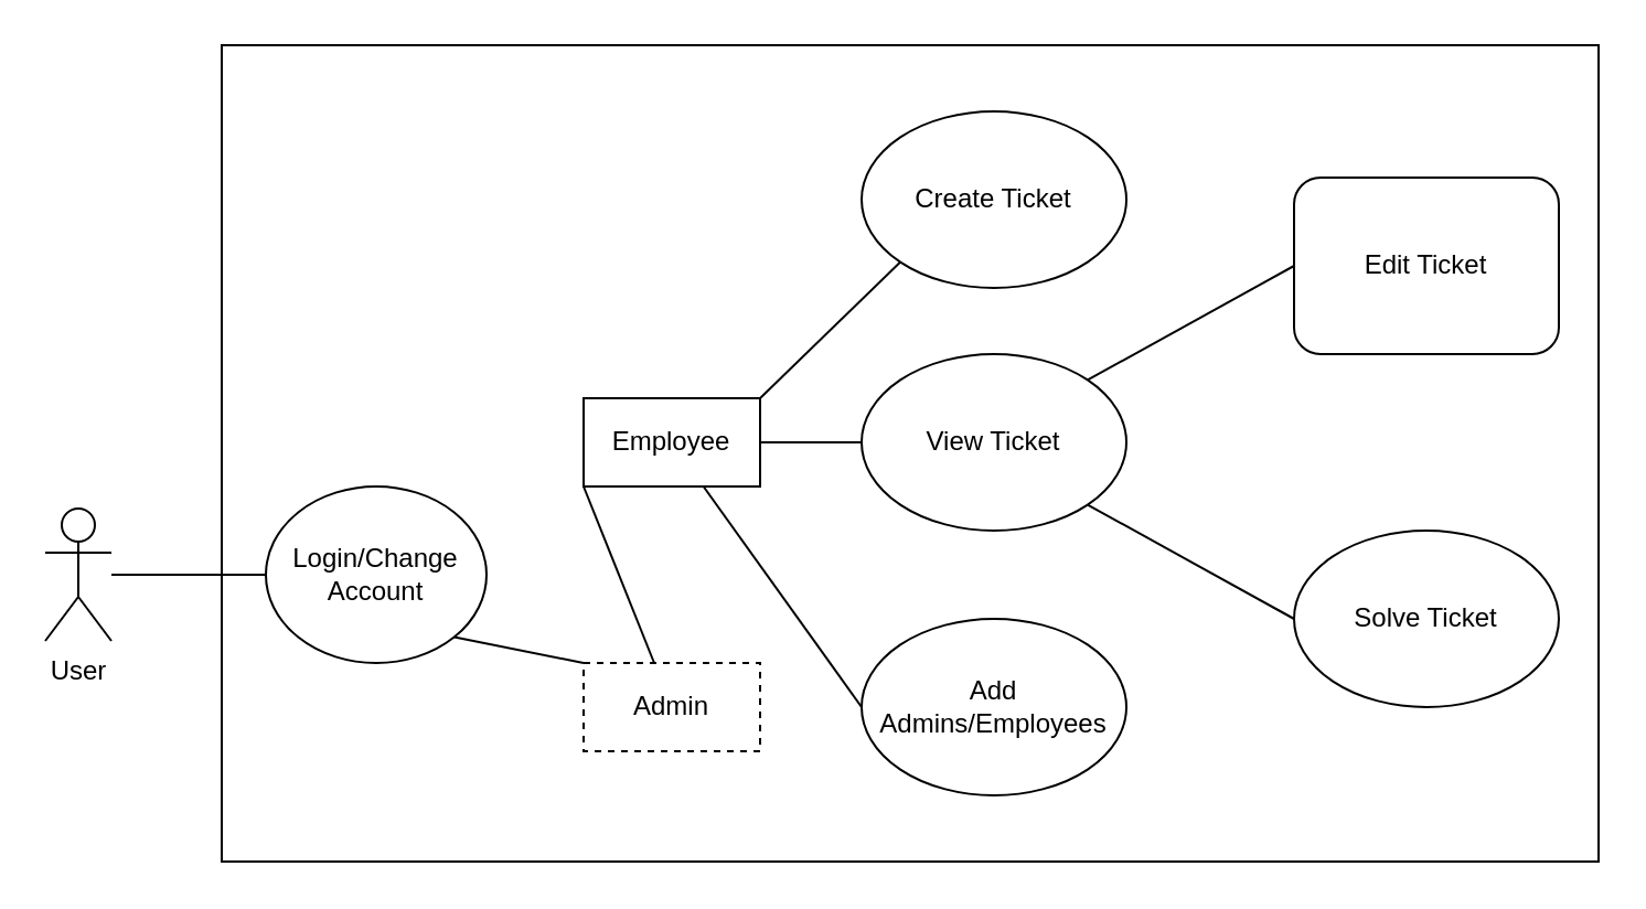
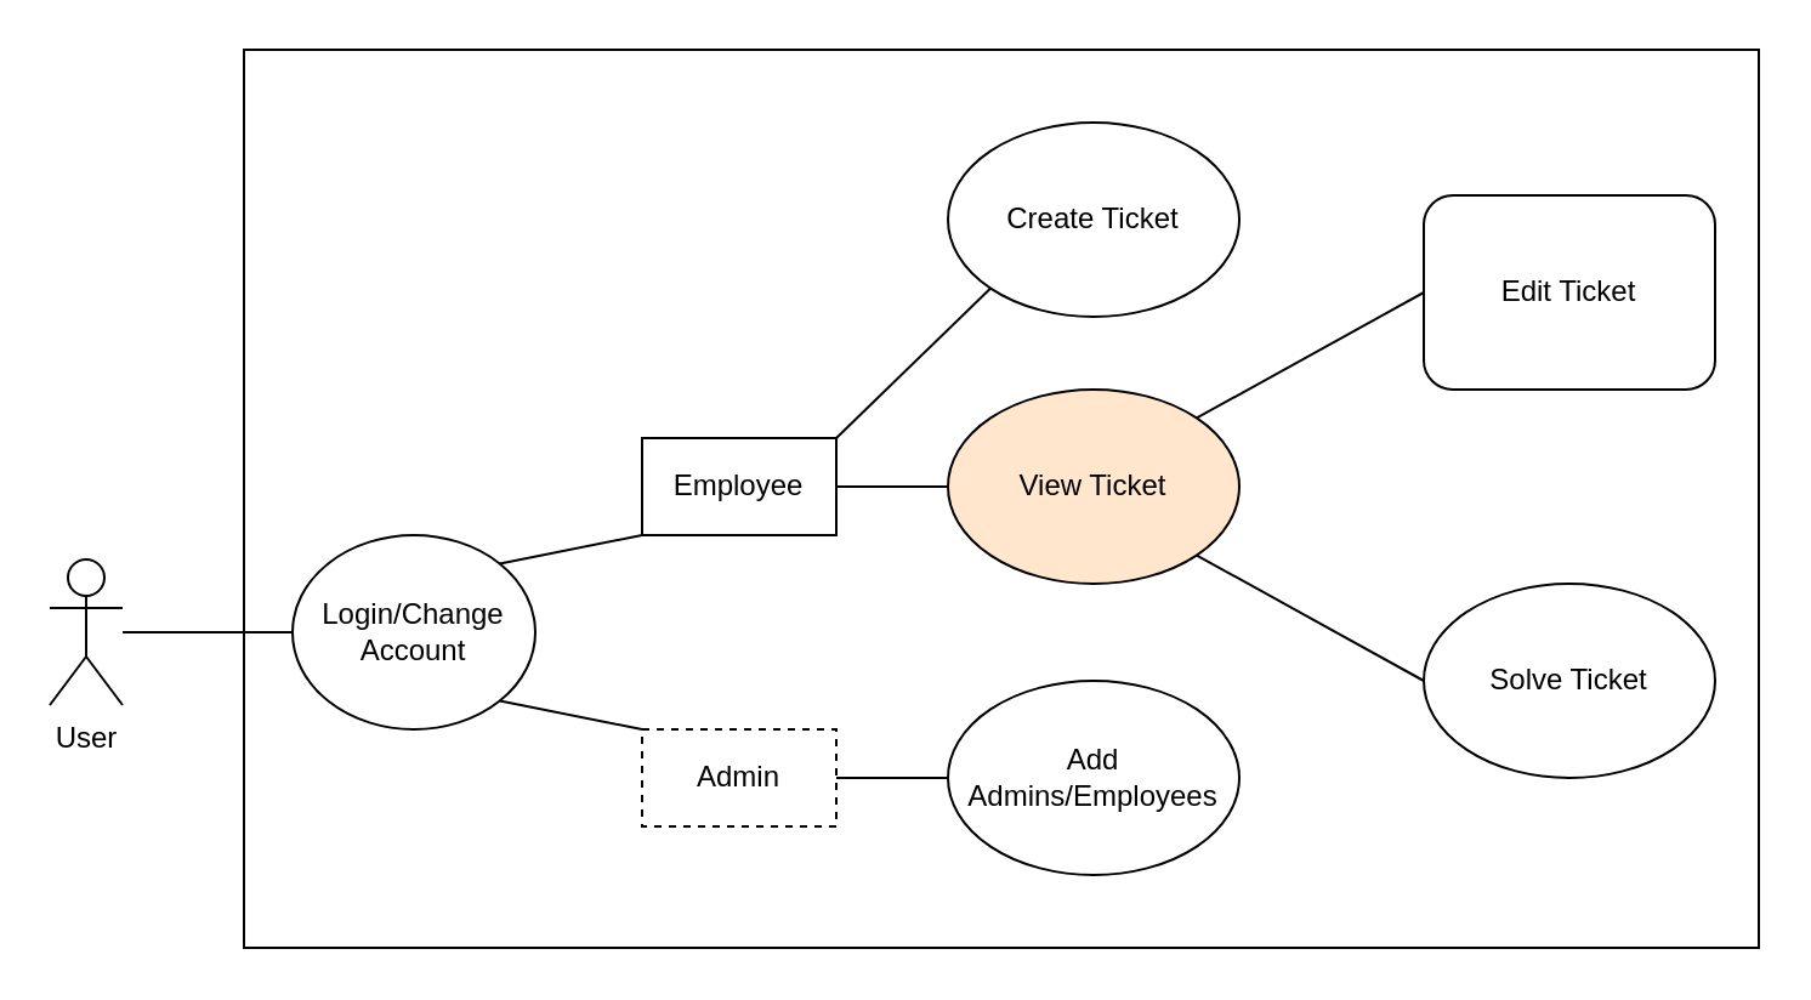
  <mxCell id="0" />
  <mxCell id="1" parent="0" />
  <mxCell id="2" value="" style="rounded=0;whiteSpace=wrap;html=1;" parent="1" vertex="1"><mxGeometry x="100" y="20" width="624" height="370" as="geometry" /></mxCell>
  <mxCell id="3" value="User&lt;br&gt;" style="shape=umlActor;verticalLabelPosition=bottom;verticalAlign=top;html=1;outlineConnect=0;" parent="1" vertex="1"><mxGeometry x="20" y="230" width="30" height="60" as="geometry" /></mxCell>
  <mxCell id="4" value="Add Admins/Employees" style="ellipse;whiteSpace=wrap;html=1;" parent="1" vertex="1"><mxGeometry x="390" y="280" width="120" height="80" as="geometry" /></mxCell>
  <mxCell id="5" value="Login/Change Account" style="ellipse;whiteSpace=wrap;html=1;" parent="1" vertex="1"><mxGeometry x="120" y="220" width="100" height="80" as="geometry" /></mxCell>
  <mxCell id="6" value="Solve Ticket" style="ellipse;whiteSpace=wrap;html=1;" parent="1" vertex="1"><mxGeometry x="586" y="240" width="120" height="80" as="geometry" /></mxCell>
  <mxCell id="7" value="Create Ticket" style="ellipse;whiteSpace=wrap;html=1;" parent="1" vertex="1"><mxGeometry x="390" y="50" width="120" height="80" as="geometry" /></mxCell>
- <mxCell id="8" value="View Ticket" style="ellipse;whiteSpace=wrap;html=1;" parent="1" vertex="1"><mxGeometry x="390" y="160" width="120" height="80" as="geometry" /></mxCell>
+ <mxCell id="8" value="View Ticket" style="ellipse;whiteSpace=wrap;html=1;fillColor=#ffe6cc;" parent="1" vertex="1"><mxGeometry x="390" y="160" width="120" height="80" as="geometry" /></mxCell>
  <mxCell id="9" value="Edit Ticket" style="whiteSpace=wrap;html=1;rounded=1;" parent="1" vertex="1"><mxGeometry x="586" y="80" width="120" height="80" as="geometry" /></mxCell>
  <mxCell id="10" value="" style="endArrow=none;html=1;exitX=0;exitY=0.5;exitDx=0;exitDy=0;" parent="1" source="5" target="3" edge="1"><mxGeometry width="50" height="50" relative="1" as="geometry"><mxPoint x="380" y="310" as="sourcePoint" /><mxPoint x="430" y="260" as="targetPoint" /></mxGeometry></mxCell>
  <mxCell id="11" value="" style="endArrow=none;html=1;entryX=1;entryY=0;entryDx=0;entryDy=0;exitX=0;exitY=0.5;exitDx=0;exitDy=0;" parent="1" source="9" target="8" edge="1"><mxGeometry width="50" height="50" relative="1" as="geometry"><mxPoint x="426" y="330" as="sourcePoint" /><mxPoint x="476" y="280" as="targetPoint" /></mxGeometry></mxCell>
  <mxCell id="12" value="" style="endArrow=none;html=1;exitX=0;exitY=0.5;exitDx=0;exitDy=0;entryX=1;entryY=1;entryDx=0;entryDy=0;" parent="1" source="6" target="8" edge="1"><mxGeometry width="50" height="50" relative="1" as="geometry"><mxPoint x="426" y="200" as="sourcePoint" /><mxPoint x="476" y="150" as="targetPoint" /></mxGeometry></mxCell>
  <mxCell id="13" value="Admin" style="rounded=0;whiteSpace=wrap;html=1;dashed=1;" vertex="1" parent="1"><mxGeometry x="264" y="300" width="80" height="40" as="geometry" /></mxCell>
  <mxCell id="14" value="Employee" style="rounded=0;whiteSpace=wrap;html=1;" vertex="1" parent="1"><mxGeometry x="264" y="180" width="80" height="40" as="geometry" /></mxCell>
  <mxCell id="15" value="" style="endArrow=none;html=1;entryX=1;entryY=1;entryDx=0;entryDy=0;exitX=0;exitY=0;exitDx=0;exitDy=0;" edge="1" parent="1" source="13" target="5"><mxGeometry width="50" height="50" relative="1" as="geometry"><mxPoint x="380" y="370" as="sourcePoint" /><mxPoint x="430" y="320" as="targetPoint" /></mxGeometry></mxCell>
- <mxCell id="16" value="" style="endArrow=none;html=1;exitX=0;exitY=1;exitDx=0;exitDy=0;" edge="1" parent="1" source="14" target="13"><mxGeometry width="50" height="50" relative="1" as="geometry"><mxPoint x="380" y="370" as="sourcePoint" /><mxPoint x="430" y="320" as="targetPoint" /></mxGeometry></mxCell>
+ <mxCell id="16" value="" style="endArrow=none;html=1;entryX=1;entryY=0;entryDx=0;entryDy=0;exitX=0;exitY=1;exitDx=0;exitDy=0;" edge="1" parent="1" source="14" target="5"><mxGeometry width="50" height="50" relative="1" as="geometry"><mxPoint x="380" y="370" as="sourcePoint" /><mxPoint x="430" y="320" as="targetPoint" /></mxGeometry></mxCell>
  <mxCell id="17" value="" style="endArrow=none;html=1;entryX=1;entryY=0;entryDx=0;entryDy=0;exitX=0;exitY=1;exitDx=0;exitDy=0;" edge="1" parent="1" source="7" target="14"><mxGeometry width="50" height="50" relative="1" as="geometry"><mxPoint x="380" y="370" as="sourcePoint" /><mxPoint x="430" y="320" as="targetPoint" /></mxGeometry></mxCell>
  <mxCell id="18" value="" style="endArrow=none;html=1;entryX=1;entryY=0.5;entryDx=0;entryDy=0;exitX=0;exitY=0.5;exitDx=0;exitDy=0;" edge="1" parent="1" source="8" target="14"><mxGeometry width="50" height="50" relative="1" as="geometry"><mxPoint x="380" y="370" as="sourcePoint" /><mxPoint x="430" y="320" as="targetPoint" /></mxGeometry></mxCell>
- <mxCell id="19" value="" style="endArrow=none;html=1;exitX=0;exitY=0.5;exitDx=0;exitDy=0;" edge="1" parent="1" source="4" target="14"><mxGeometry width="50" height="50" relative="1" as="geometry"><mxPoint x="380" y="370" as="sourcePoint" /><mxPoint x="430" y="320" as="targetPoint" /></mxGeometry></mxCell>
+ <mxCell id="19" value="" style="endArrow=none;html=1;entryX=1;entryY=0.5;entryDx=0;entryDy=0;exitX=0;exitY=0.5;exitDx=0;exitDy=0;" edge="1" parent="1" source="4" target="13"><mxGeometry width="50" height="50" relative="1" as="geometry"><mxPoint x="380" y="370" as="sourcePoint" /><mxPoint x="430" y="320" as="targetPoint" /></mxGeometry></mxCell>
